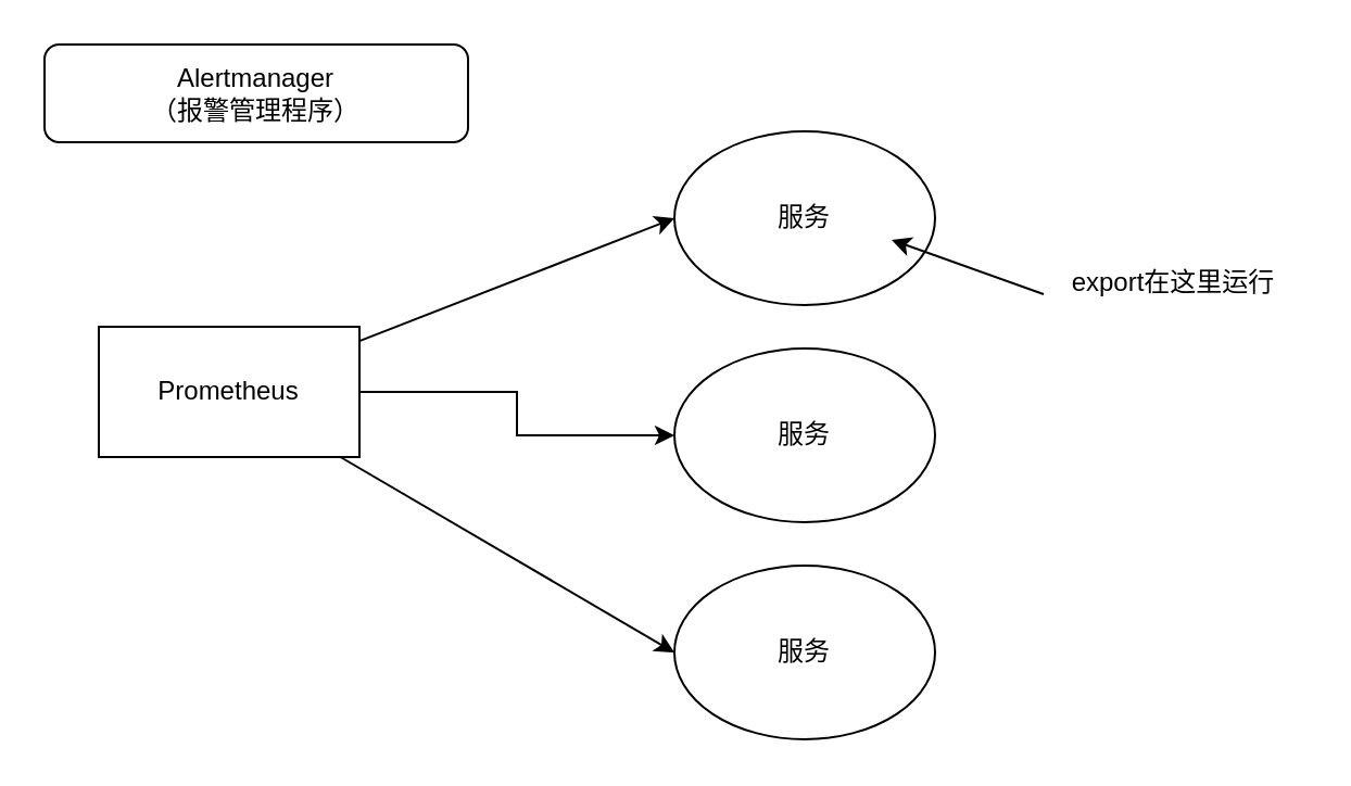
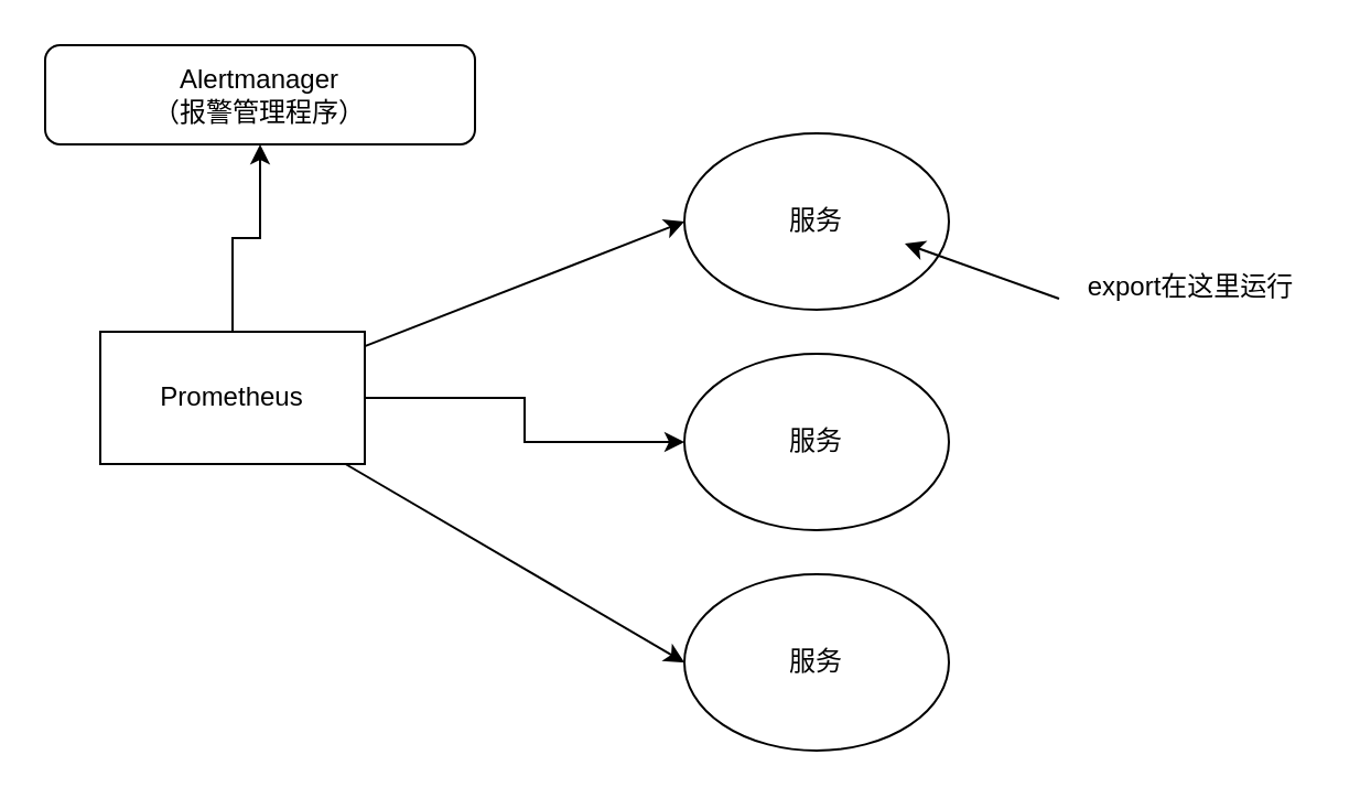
  <mxCell id="0" />
  <mxCell id="1" parent="0" />
  <mxCell id="2" value="Alertmanager&lt;br&gt;（报警管理程序）" style="rounded=1;whiteSpace=wrap;html=1;" vertex="1" parent="1"><mxGeometry x="20" y="20" width="195" height="45" as="geometry" /></mxCell>
+ <mxCell id="3" style="edgeStyle=orthogonalEdgeStyle;rounded=0;orthogonalLoop=1;jettySize=auto;html=1;entryX=0.5;entryY=1;entryDx=0;entryDy=0;" edge="1" parent="1" source="7" target="2"><mxGeometry relative="1" as="geometry" /></mxCell>
  <mxCell id="4" style="edgeStyle=orthogonalEdgeStyle;rounded=0;orthogonalLoop=1;jettySize=auto;html=1;entryX=0;entryY=0.5;entryDx=0;entryDy=0;" edge="1" parent="1" source="7" target="9"><mxGeometry relative="1" as="geometry" /></mxCell>
  <mxCell id="5" style="rounded=0;orthogonalLoop=1;jettySize=auto;html=1;entryX=0;entryY=0.5;entryDx=0;entryDy=0;" edge="1" parent="1" source="7" target="8"><mxGeometry relative="1" as="geometry" /></mxCell>
  <mxCell id="6" style="edgeStyle=none;rounded=0;orthogonalLoop=1;jettySize=auto;html=1;entryX=0;entryY=0.5;entryDx=0;entryDy=0;" edge="1" parent="1" source="7" target="10"><mxGeometry relative="1" as="geometry" /></mxCell>
  <mxCell id="7" value="Prometheus" style="rounded=0;whiteSpace=wrap;html=1;" vertex="1" parent="1"><mxGeometry x="45" y="150" width="120" height="60" as="geometry" /></mxCell>
  <mxCell id="8" value="服务" style="ellipse;whiteSpace=wrap;html=1;" vertex="1" parent="1"><mxGeometry x="310" y="60" width="120" height="80" as="geometry" /></mxCell>
  <mxCell id="9" value="服务" style="ellipse;whiteSpace=wrap;html=1;" vertex="1" parent="1"><mxGeometry x="310" y="160" width="120" height="80" as="geometry" /></mxCell>
  <mxCell id="10" value="服务" style="ellipse;whiteSpace=wrap;html=1;" vertex="1" parent="1"><mxGeometry x="310" y="260" width="120" height="80" as="geometry" /></mxCell>
  <mxCell id="11" value="export在这里运行" style="text;html=1;strokeColor=none;fillColor=none;align=center;verticalAlign=middle;whiteSpace=wrap;rounded=0;" vertex="1" parent="1"><mxGeometry x="480" y="120" width="120" height="20" as="geometry" /></mxCell>
  <mxCell id="12" value="" style="endArrow=classic;html=1;exitX=0;exitY=0.75;exitDx=0;exitDy=0;" edge="1" parent="1" source="11"><mxGeometry width="50" height="50" relative="1" as="geometry"><mxPoint x="470" y="150" as="sourcePoint" /><mxPoint x="410" y="110" as="targetPoint" /></mxGeometry></mxCell>
